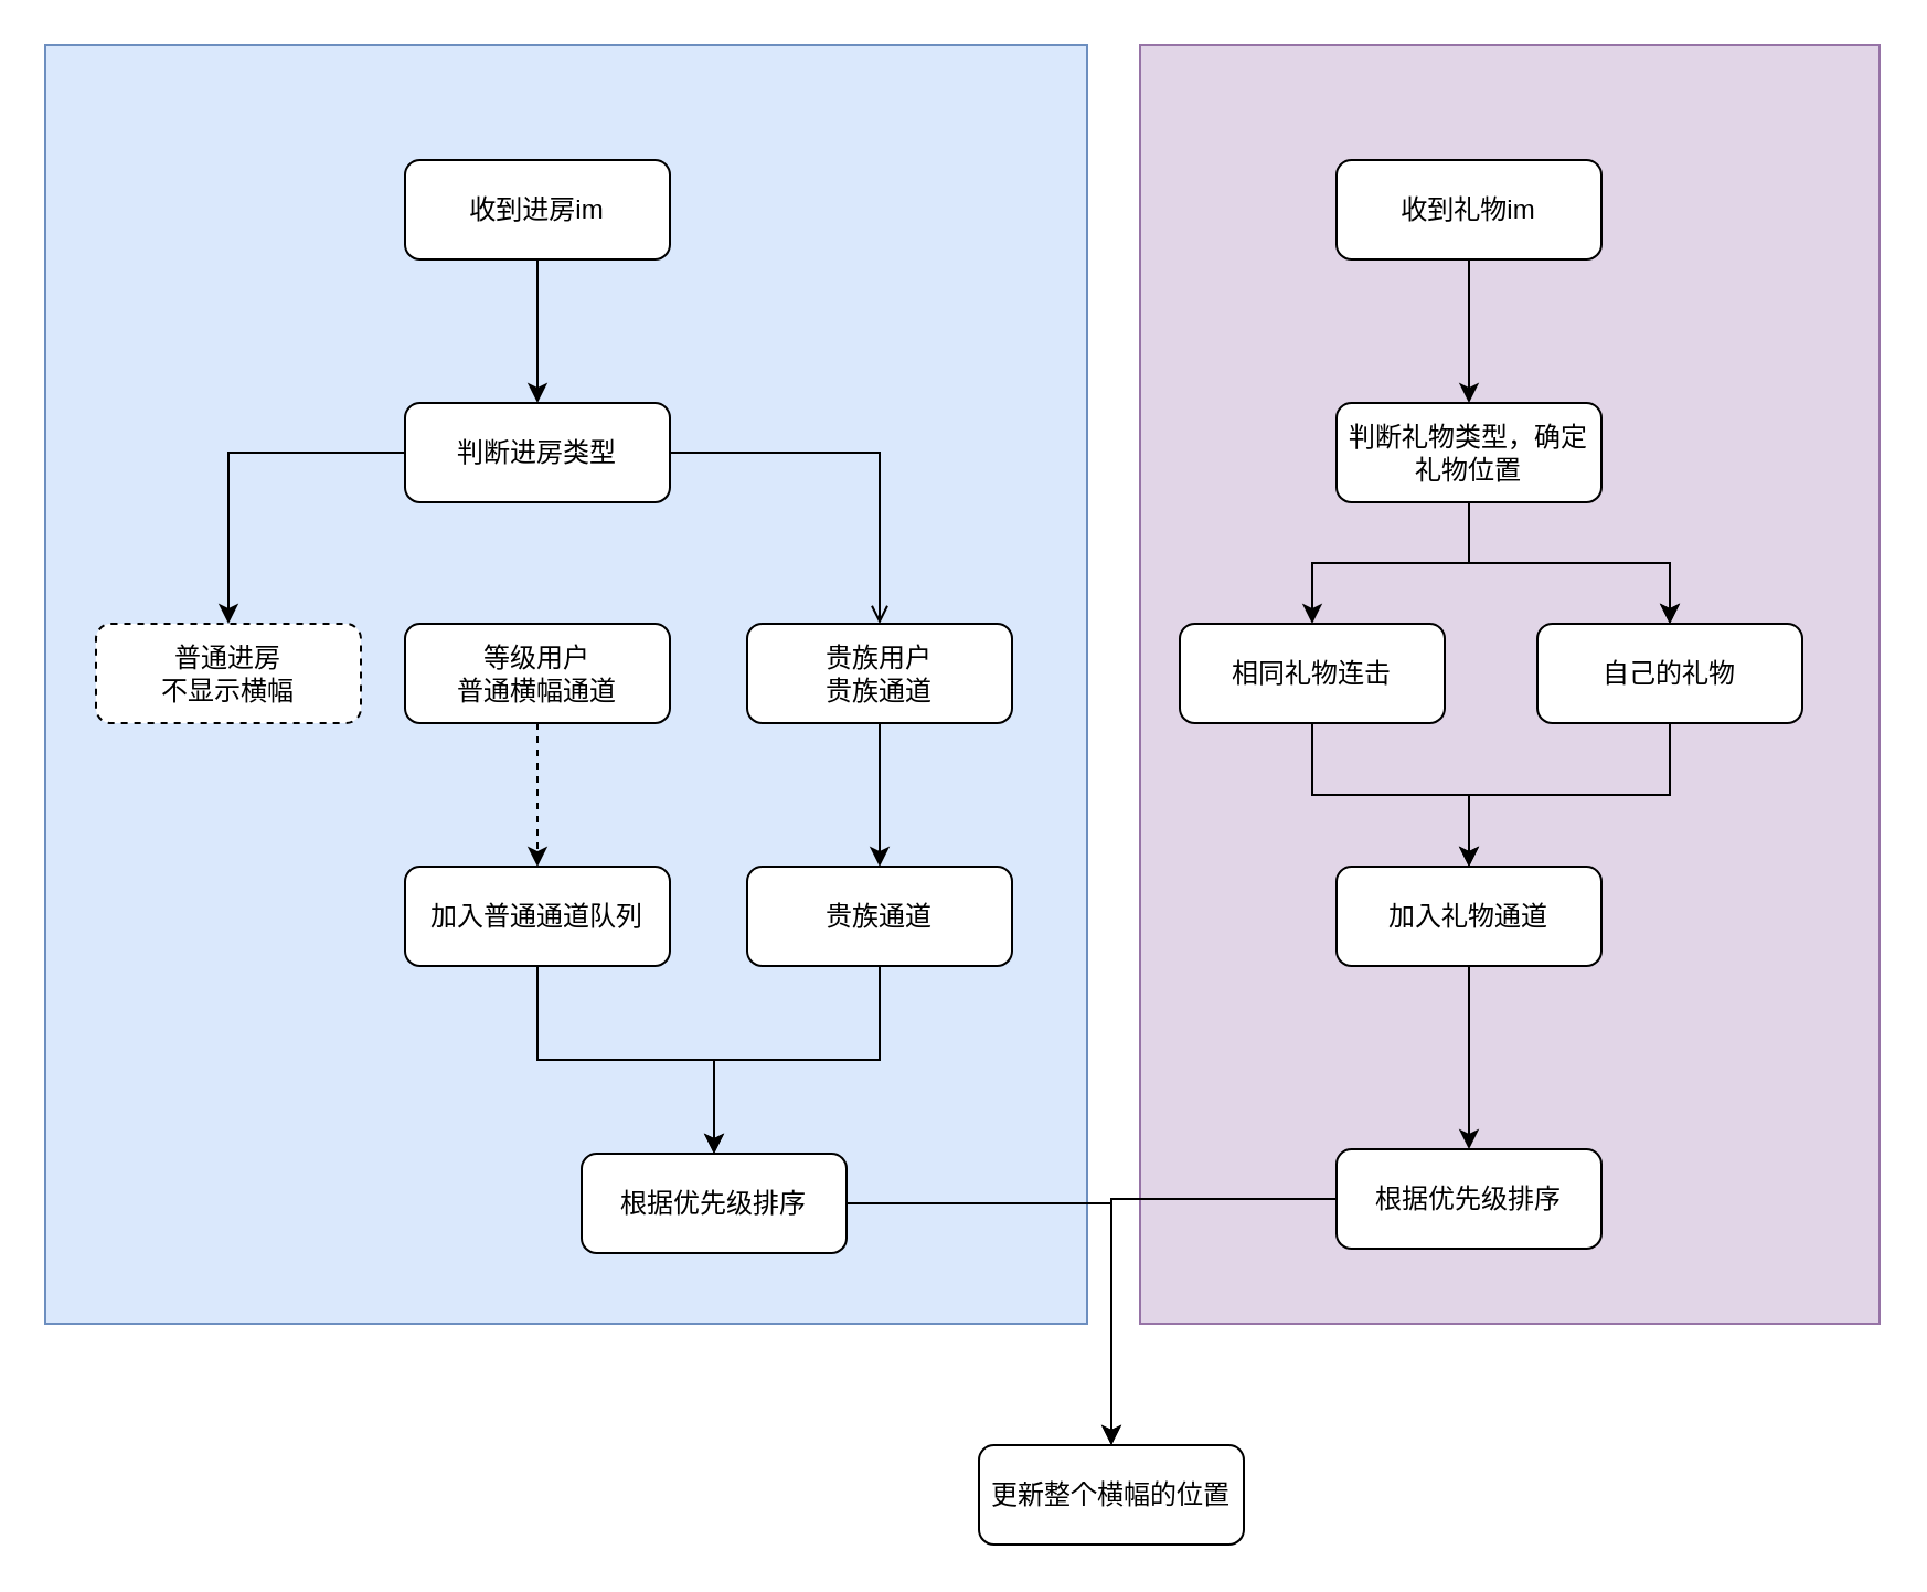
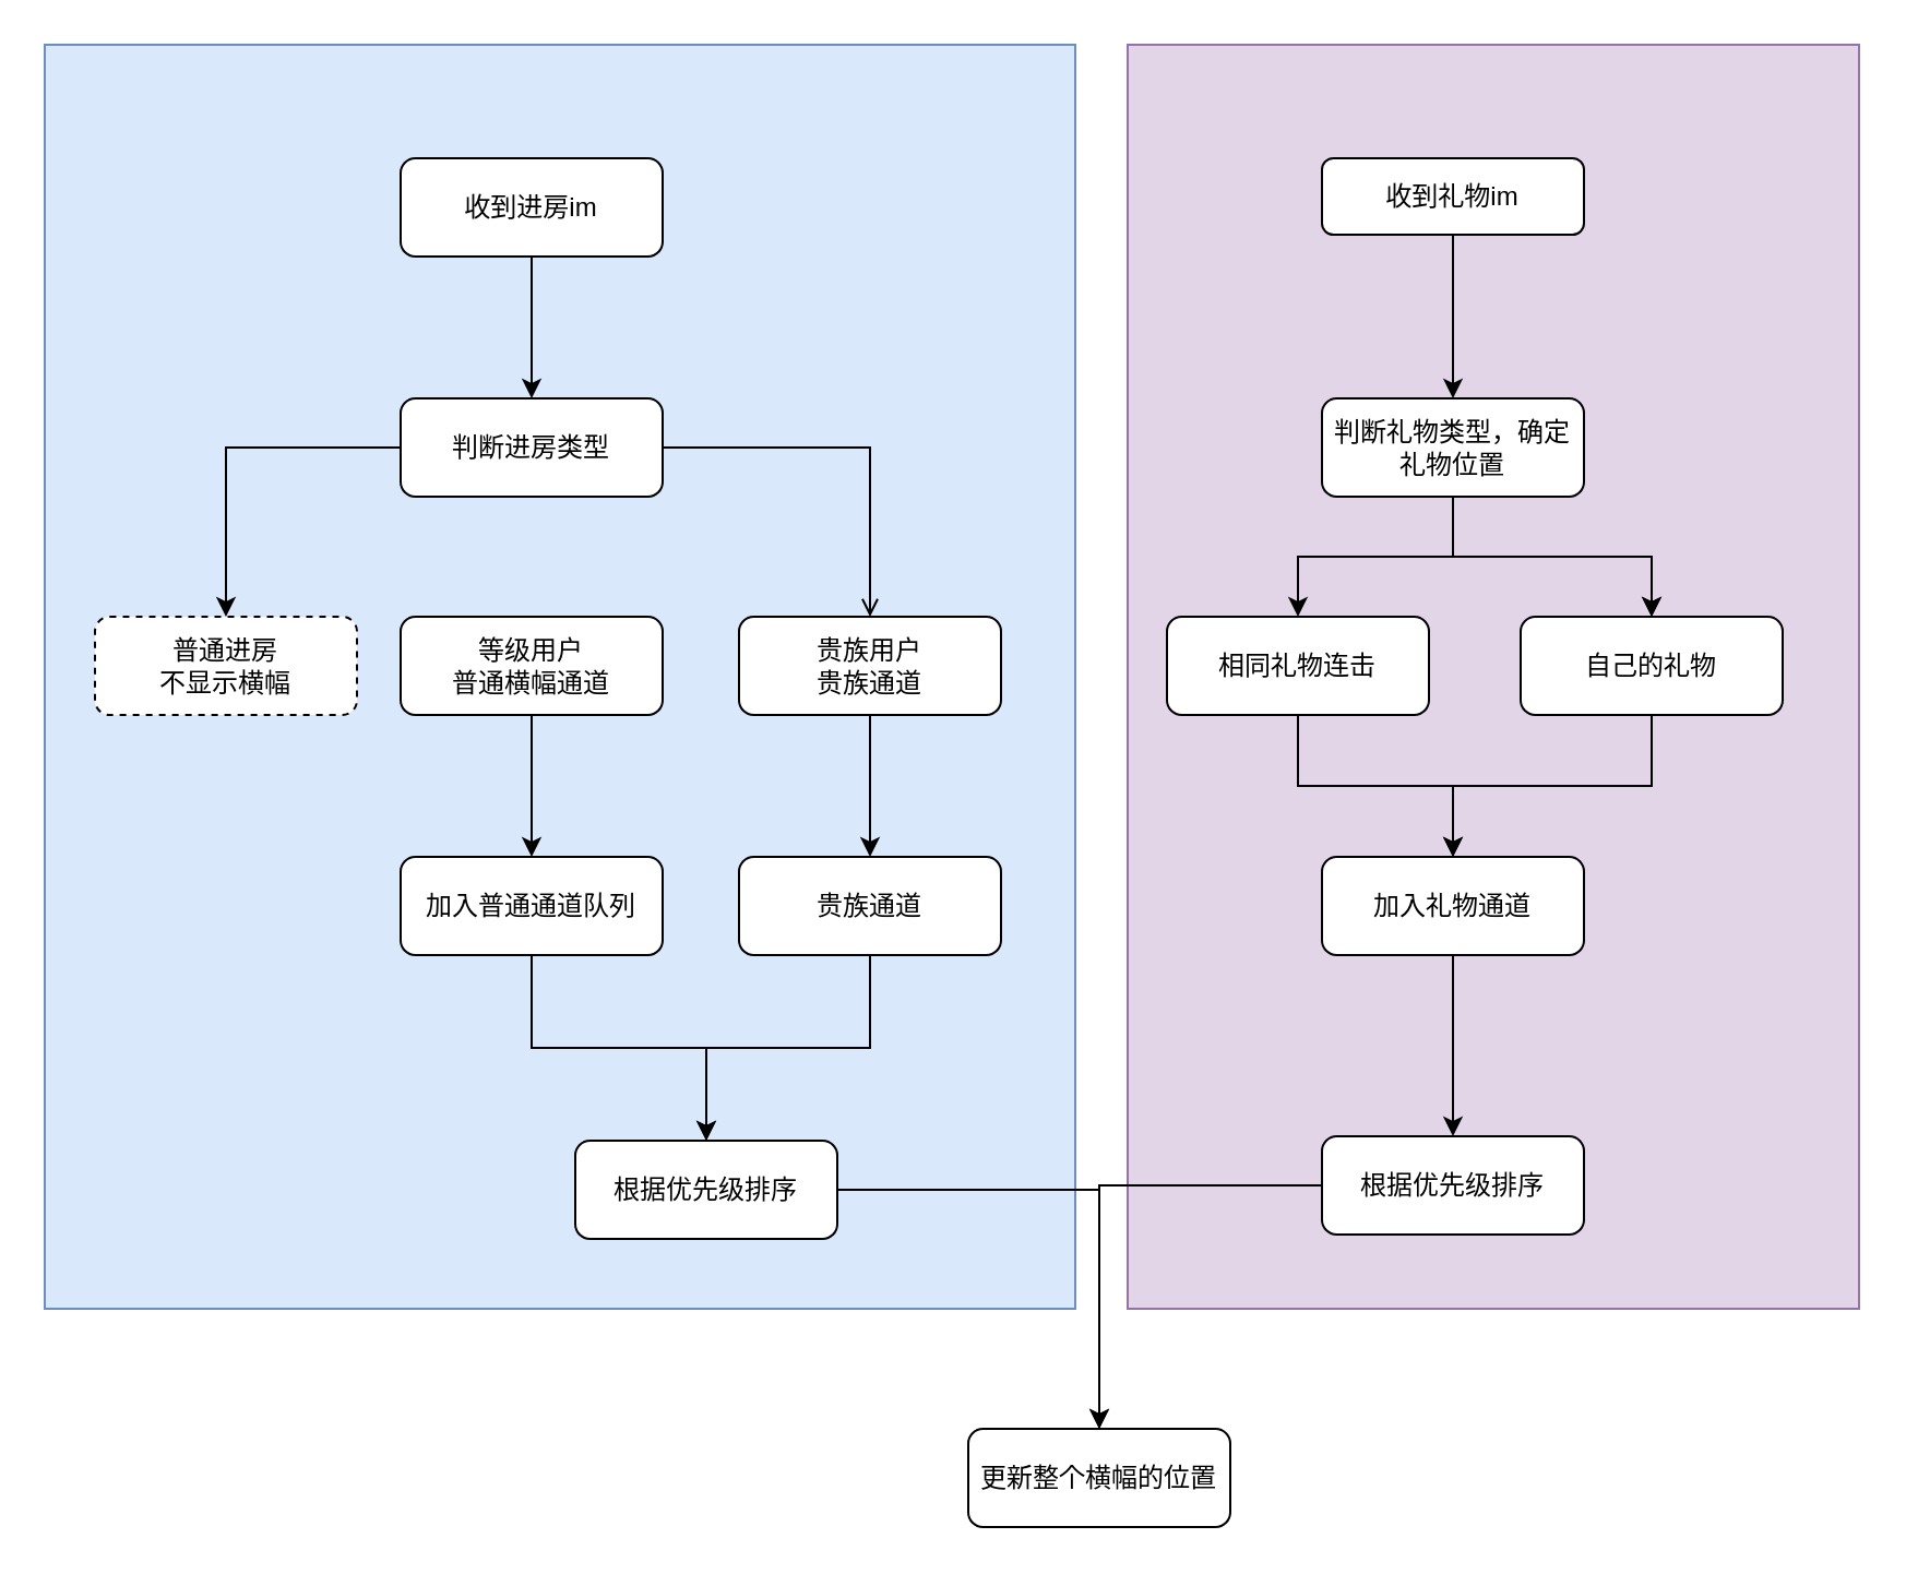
  <mxCell id="0" />
  <mxCell id="1" parent="0" />
  <mxCell id="2" value="" style="rounded=0;whiteSpace=wrap;html=1;fillColor=#e1d5e7;strokeColor=#9673a6;" vertex="1" parent="1"><mxGeometry x="516" y="20" width="335" height="579" as="geometry" /></mxCell>
  <mxCell id="3" value="" style="rounded=0;whiteSpace=wrap;html=1;fillColor=#dae8fc;strokeColor=#6c8ebf;" vertex="1" parent="1"><mxGeometry x="20" y="20" width="472" height="579" as="geometry" /></mxCell>
  <mxCell id="4" value="" style="edgeStyle=orthogonalEdgeStyle;rounded=0;orthogonalLoop=1;jettySize=auto;html=1;" edge="1" parent="1" source="5"><mxGeometry relative="1" as="geometry"><mxPoint x="243" y="182" as="targetPoint" /></mxGeometry></mxCell>
  <mxCell id="5" value="收到进房im" style="rounded=1;whiteSpace=wrap;html=1;" vertex="1" parent="1"><mxGeometry x="183" y="72" width="120" height="45" as="geometry" /></mxCell>
  <mxCell id="6" value="" style="edgeStyle=orthogonalEdgeStyle;rounded=0;orthogonalLoop=1;jettySize=auto;html=1;" edge="1" parent="1" source="8" target="9"><mxGeometry relative="1" as="geometry" /></mxCell>
  <mxCell id="7" value="" style="edgeStyle=orthogonalEdgeStyle;rounded=0;orthogonalLoop=1;jettySize=auto;html=1;endArrow=open;" edge="1" parent="1" source="8" target="13"><mxGeometry relative="1" as="geometry" /></mxCell>
  <mxCell id="8" value="判断进房类型" style="rounded=1;whiteSpace=wrap;html=1;" vertex="1" parent="1"><mxGeometry x="183" y="182" width="120" height="45" as="geometry" /></mxCell>
  <mxCell id="9" value="普通进房&lt;br&gt;不显示横幅" style="rounded=1;whiteSpace=wrap;html=1;dashed=1;" vertex="1" parent="1"><mxGeometry x="43" y="282" width="120" height="45" as="geometry" /></mxCell>
- <mxCell id="10" value="" style="edgeStyle=orthogonalEdgeStyle;rounded=0;orthogonalLoop=1;jettySize=auto;html=1;dashed=1;" edge="1" parent="1" source="11" target="15"><mxGeometry relative="1" as="geometry" /></mxCell>
+ <mxCell id="10" value="" style="edgeStyle=orthogonalEdgeStyle;rounded=0;orthogonalLoop=1;jettySize=auto;html=1;" edge="1" parent="1" source="11" target="15"><mxGeometry relative="1" as="geometry" /></mxCell>
  <mxCell id="11" value="等级用户&lt;br&gt;普通横幅通道" style="rounded=1;whiteSpace=wrap;html=1;" vertex="1" parent="1"><mxGeometry x="183" y="282" width="120" height="45" as="geometry" /></mxCell>
  <mxCell id="12" value="" style="edgeStyle=orthogonalEdgeStyle;rounded=0;orthogonalLoop=1;jettySize=auto;html=1;" edge="1" parent="1" source="13" target="17"><mxGeometry relative="1" as="geometry" /></mxCell>
  <mxCell id="13" value="贵族用户&lt;br&gt;贵族通道" style="whiteSpace=wrap;html=1;rounded=1;" vertex="1" parent="1"><mxGeometry x="338" y="282" width="120" height="45" as="geometry" /></mxCell>
  <mxCell id="14" value="" style="edgeStyle=orthogonalEdgeStyle;rounded=0;orthogonalLoop=1;jettySize=auto;html=1;" edge="1" parent="1" source="15" target="19"><mxGeometry relative="1" as="geometry" /></mxCell>
  <mxCell id="15" value="加入普通通道队列" style="whiteSpace=wrap;html=1;rounded=1;" vertex="1" parent="1"><mxGeometry x="183" y="392" width="120" height="45" as="geometry" /></mxCell>
  <mxCell id="16" value="" style="edgeStyle=orthogonalEdgeStyle;rounded=0;orthogonalLoop=1;jettySize=auto;html=1;" edge="1" parent="1" source="17" target="19"><mxGeometry relative="1" as="geometry" /></mxCell>
  <mxCell id="17" value="贵族通道" style="whiteSpace=wrap;html=1;rounded=1;" vertex="1" parent="1"><mxGeometry x="338" y="392" width="120" height="45" as="geometry" /></mxCell>
  <mxCell id="18" value="" style="edgeStyle=orthogonalEdgeStyle;rounded=0;orthogonalLoop=1;jettySize=auto;html=1;" edge="1" parent="1" source="19" target="20"><mxGeometry relative="1" as="geometry" /></mxCell>
  <mxCell id="19" value="根据优先级排序" style="whiteSpace=wrap;html=1;rounded=1;" vertex="1" parent="1"><mxGeometry x="263" y="522" width="120" height="45" as="geometry" /></mxCell>
  <mxCell id="20" value="更新整个横幅的位置" style="whiteSpace=wrap;html=1;rounded=1;" vertex="1" parent="1"><mxGeometry x="443" y="654" width="120" height="45" as="geometry" /></mxCell>
- <mxCell id="21" value="收到礼物im" style="rounded=1;whiteSpace=wrap;html=1;" vertex="1" parent="1"><mxGeometry x="605" y="72" width="120" height="45" as="geometry" /></mxCell>
+ <mxCell id="21" value="收到礼物im" style="rounded=1;whiteSpace=wrap;html=1;" vertex="1" parent="1"><mxGeometry x="605" y="72" width="120" height="35" as="geometry" /></mxCell>
  <mxCell id="22" value="" style="edgeStyle=orthogonalEdgeStyle;rounded=0;orthogonalLoop=1;jettySize=auto;html=1;" edge="1" parent="1" source="25" target="34"><mxGeometry relative="1" as="geometry" /></mxCell>
  <mxCell id="23" value="" style="edgeStyle=orthogonalEdgeStyle;rounded=0;orthogonalLoop=1;jettySize=auto;html=1;" edge="1" parent="1" source="25" target="34"><mxGeometry relative="1" as="geometry" /></mxCell>
  <mxCell id="24" value="" style="edgeStyle=orthogonalEdgeStyle;rounded=0;orthogonalLoop=1;jettySize=auto;html=1;" edge="1" parent="1" source="25" target="32"><mxGeometry relative="1" as="geometry" /></mxCell>
  <mxCell id="25" value="判断礼物类型，确定礼物位置" style="rounded=1;whiteSpace=wrap;html=1;" vertex="1" parent="1"><mxGeometry x="605" y="182" width="120" height="45" as="geometry" /></mxCell>
  <mxCell id="26" value="" style="edgeStyle=orthogonalEdgeStyle;rounded=0;orthogonalLoop=1;jettySize=auto;html=1;" edge="1" parent="1" source="21" target="25"><mxGeometry relative="1" as="geometry" /></mxCell>
  <mxCell id="27" value="加入礼物通道" style="rounded=1;whiteSpace=wrap;html=1;" vertex="1" parent="1"><mxGeometry x="605" y="392" width="120" height="45" as="geometry" /></mxCell>
  <mxCell id="28" value="" style="edgeStyle=orthogonalEdgeStyle;rounded=0;orthogonalLoop=1;jettySize=auto;html=1;" edge="1" parent="1" source="29" target="20"><mxGeometry relative="1" as="geometry" /></mxCell>
  <mxCell id="29" value="根据优先级排序" style="rounded=1;whiteSpace=wrap;html=1;" vertex="1" parent="1"><mxGeometry x="605" y="520" width="120" height="45" as="geometry" /></mxCell>
  <mxCell id="30" value="" style="edgeStyle=orthogonalEdgeStyle;rounded=0;orthogonalLoop=1;jettySize=auto;html=1;" edge="1" parent="1" source="27" target="29"><mxGeometry relative="1" as="geometry" /></mxCell>
  <mxCell id="31" value="" style="edgeStyle=orthogonalEdgeStyle;rounded=0;orthogonalLoop=1;jettySize=auto;html=1;" edge="1" parent="1" source="32" target="27"><mxGeometry relative="1" as="geometry" /></mxCell>
  <mxCell id="32" value="相同礼物连击" style="rounded=1;whiteSpace=wrap;html=1;" vertex="1" parent="1"><mxGeometry x="534" y="282" width="120" height="45" as="geometry" /></mxCell>
  <mxCell id="33" value="" style="edgeStyle=orthogonalEdgeStyle;rounded=0;orthogonalLoop=1;jettySize=auto;html=1;" edge="1" parent="1" source="34" target="27"><mxGeometry relative="1" as="geometry" /></mxCell>
  <mxCell id="34" value="自己的礼物" style="rounded=1;whiteSpace=wrap;html=1;" vertex="1" parent="1"><mxGeometry x="696" y="282" width="120" height="45" as="geometry" /></mxCell>
